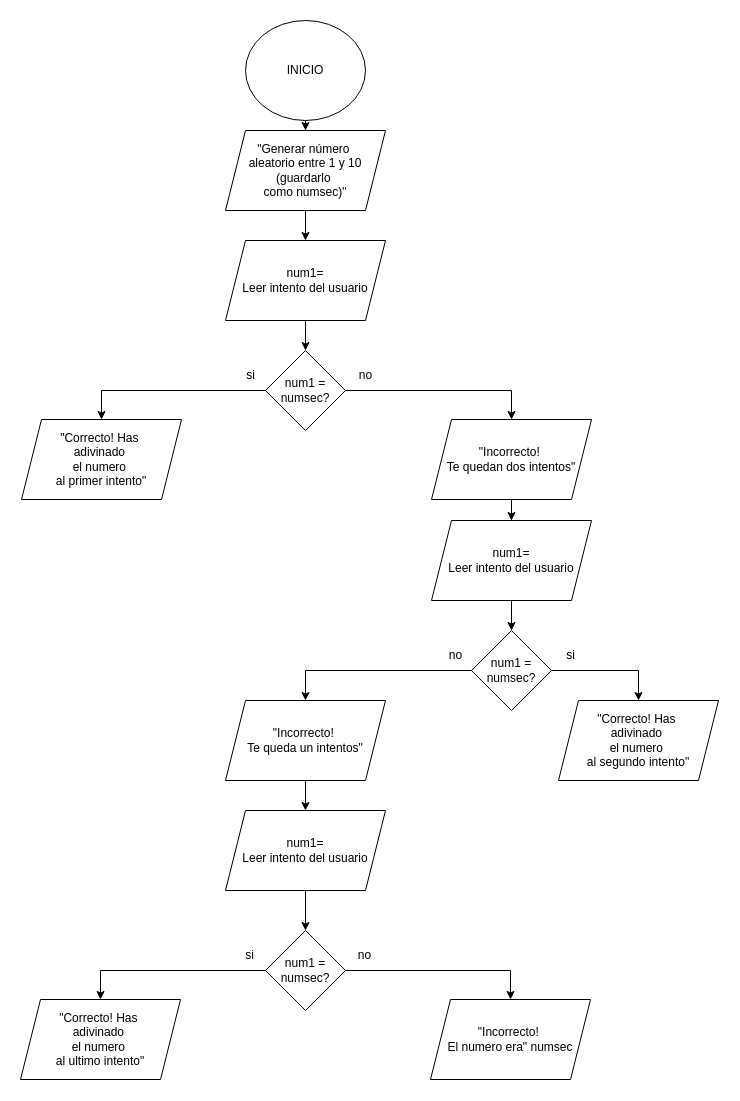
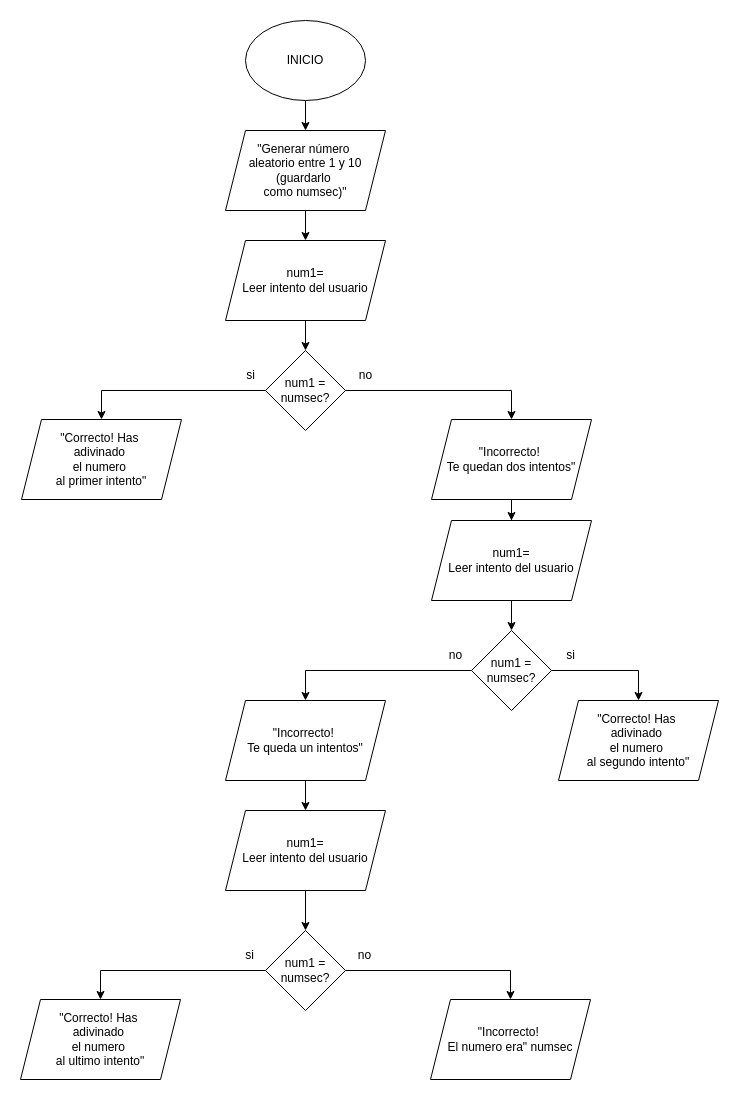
  <mxCell id="0" />
  <mxCell id="1" parent="0" />
  <mxCell id="2" style="edgeStyle=orthogonalEdgeStyle;rounded=0;orthogonalLoop=1;jettySize=auto;html=1;entryX=0.5;entryY=0;entryDx=0;entryDy=0;" edge="1" parent="1" source="3" target="5"><mxGeometry relative="1" as="geometry" /></mxCell>
- <mxCell id="3" value="&lt;div&gt;INICIO&lt;/div&gt;" style="ellipse;whiteSpace=wrap;html=1;" vertex="1" parent="1"><mxGeometry x="245" y="20" width="120" height="100" as="geometry" /></mxCell>
+ <mxCell id="3" value="&lt;div&gt;INICIO&lt;/div&gt;" style="ellipse;whiteSpace=wrap;html=1;" vertex="1" parent="1"><mxGeometry x="245" width="120" height="80" as="geometry" y="20" /></mxCell>
  <mxCell id="4" style="edgeStyle=orthogonalEdgeStyle;rounded=0;orthogonalLoop=1;jettySize=auto;html=1;entryX=0.5;entryY=0;entryDx=0;entryDy=0;" edge="1" parent="1" source="5" target="7"><mxGeometry relative="1" as="geometry" /></mxCell>
  <mxCell id="5" value="&lt;div&gt;&quot;Generar número&amp;nbsp;&lt;/div&gt;&lt;div&gt;aleatorio entre 1 y 10 (guardarlo&amp;nbsp;&lt;/div&gt;&lt;div&gt;como numsec)&quot;&lt;/div&gt;" style="shape=parallelogram;perimeter=parallelogramPerimeter;whiteSpace=wrap;html=1;fixedSize=1;" vertex="1" parent="1"><mxGeometry x="225" y="130" width="160" height="80" as="geometry" /></mxCell>
  <mxCell id="6" style="edgeStyle=orthogonalEdgeStyle;rounded=0;orthogonalLoop=1;jettySize=auto;html=1;entryX=0.5;entryY=0;entryDx=0;entryDy=0;" edge="1" parent="1" source="7" target="10"><mxGeometry relative="1" as="geometry" /></mxCell>
  <mxCell id="7" value="&lt;div&gt;num1=&lt;/div&gt;&lt;div&gt;Leer intento del usuario&lt;/div&gt;" style="shape=parallelogram;perimeter=parallelogramPerimeter;whiteSpace=wrap;html=1;fixedSize=1;" vertex="1" parent="1"><mxGeometry x="225" y="240" width="160" height="80" as="geometry" /></mxCell>
  <mxCell id="8" style="edgeStyle=orthogonalEdgeStyle;rounded=0;orthogonalLoop=1;jettySize=auto;html=1;entryX=0.5;entryY=0;entryDx=0;entryDy=0;" edge="1" parent="1" source="10" target="13"><mxGeometry relative="1" as="geometry" /></mxCell>
  <mxCell id="9" style="edgeStyle=orthogonalEdgeStyle;rounded=0;orthogonalLoop=1;jettySize=auto;html=1;entryX=0.5;entryY=0;entryDx=0;entryDy=0;" edge="1" parent="1" source="10" target="12"><mxGeometry relative="1" as="geometry" /></mxCell>
  <mxCell id="10" value="num1 = numsec?" style="rhombus;whiteSpace=wrap;html=1;" vertex="1" parent="1"><mxGeometry x="265" y="350" width="80" height="80" as="geometry" /></mxCell>
  <mxCell id="11" style="edgeStyle=orthogonalEdgeStyle;rounded=0;orthogonalLoop=1;jettySize=auto;html=1;entryX=0.5;entryY=0;entryDx=0;entryDy=0;" edge="1" parent="1" source="12" target="17"><mxGeometry relative="1" as="geometry" /></mxCell>
  <mxCell id="12" value="&lt;div&gt;&quot;Incorrecto!&amp;nbsp;&lt;/div&gt;&lt;div&gt;Te quedan dos intentos&quot;&lt;/div&gt;" style="shape=parallelogram;perimeter=parallelogramPerimeter;whiteSpace=wrap;html=1;fixedSize=1;" vertex="1" parent="1"><mxGeometry x="431" y="419" width="160" height="80" as="geometry" /></mxCell>
  <mxCell id="13" value="&lt;div&gt;&quot;Correcto! Has&amp;nbsp;&lt;/div&gt;&lt;div&gt;adivinado&amp;nbsp;&lt;/div&gt;&lt;div&gt;el numero&amp;nbsp;&lt;/div&gt;&lt;div&gt;al primer intento&quot;&lt;/div&gt;" style="shape=parallelogram;perimeter=parallelogramPerimeter;whiteSpace=wrap;html=1;fixedSize=1;" vertex="1" parent="1"><mxGeometry x="21" y="419" width="160" height="80" as="geometry" /></mxCell>
  <mxCell id="14" value="si" style="text;html=1;align=center;verticalAlign=middle;resizable=0;points=[];autosize=1;strokeColor=none;fillColor=none;" vertex="1" parent="1"><mxGeometry x="235" y="360" width="30" height="30" as="geometry" /></mxCell>
  <mxCell id="15" value="no" style="text;html=1;align=center;verticalAlign=middle;resizable=0;points=[];autosize=1;strokeColor=none;fillColor=none;" vertex="1" parent="1"><mxGeometry x="345" y="360" width="40" height="30" as="geometry" /></mxCell>
  <mxCell id="16" style="edgeStyle=orthogonalEdgeStyle;rounded=0;orthogonalLoop=1;jettySize=auto;html=1;entryX=0.5;entryY=0;entryDx=0;entryDy=0;" edge="1" parent="1" source="17" target="20"><mxGeometry relative="1" as="geometry" /></mxCell>
  <mxCell id="17" value="&lt;div&gt;num1=&lt;/div&gt;&lt;div&gt;Leer intento del usuario&lt;/div&gt;" style="shape=parallelogram;perimeter=parallelogramPerimeter;whiteSpace=wrap;html=1;fixedSize=1;" vertex="1" parent="1"><mxGeometry x="431" y="520" width="160" height="80" as="geometry" /></mxCell>
  <mxCell id="18" style="edgeStyle=orthogonalEdgeStyle;rounded=0;orthogonalLoop=1;jettySize=auto;html=1;entryX=0.5;entryY=0;entryDx=0;entryDy=0;" edge="1" parent="1" source="20" target="23"><mxGeometry relative="1" as="geometry" /></mxCell>
  <mxCell id="19" style="edgeStyle=orthogonalEdgeStyle;rounded=0;orthogonalLoop=1;jettySize=auto;html=1;entryX=0.5;entryY=0;entryDx=0;entryDy=0;" edge="1" parent="1" source="20" target="21"><mxGeometry relative="1" as="geometry" /></mxCell>
  <mxCell id="20" value="num1 = numsec?" style="rhombus;whiteSpace=wrap;html=1;" vertex="1" parent="1"><mxGeometry x="471" y="630" width="80" height="80" as="geometry" /></mxCell>
  <mxCell id="21" value="&lt;br&gt;&lt;div&gt;&quot;Correcto! Has&amp;nbsp;&lt;/div&gt;&lt;div&gt;adivinado&amp;nbsp;&lt;/div&gt;&lt;div&gt;el numero&amp;nbsp;&lt;/div&gt;&lt;div&gt;al segundo intento&quot;&lt;/div&gt;&lt;div&gt;&lt;br&gt;&lt;/div&gt;" style="shape=parallelogram;perimeter=parallelogramPerimeter;whiteSpace=wrap;html=1;fixedSize=1;" vertex="1" parent="1"><mxGeometry x="558" y="700" width="160" height="80" as="geometry" /></mxCell>
  <mxCell id="22" style="edgeStyle=orthogonalEdgeStyle;rounded=0;orthogonalLoop=1;jettySize=auto;html=1;entryX=0.5;entryY=0;entryDx=0;entryDy=0;" edge="1" parent="1" source="23" target="27"><mxGeometry relative="1" as="geometry" /></mxCell>
  <mxCell id="23" value="&lt;br&gt;&lt;div&gt;&quot;Incorrecto!&amp;nbsp;&lt;/div&gt;&lt;div&gt;Te queda un intentos&quot;&lt;/div&gt;&lt;div&gt;&lt;br&gt;&lt;/div&gt;" style="shape=parallelogram;perimeter=parallelogramPerimeter;whiteSpace=wrap;html=1;fixedSize=1;" vertex="1" parent="1"><mxGeometry x="225" y="700" width="160" height="80" as="geometry" /></mxCell>
  <mxCell id="24" value="no" style="text;html=1;align=center;verticalAlign=middle;resizable=0;points=[];autosize=1;strokeColor=none;fillColor=none;" vertex="1" parent="1"><mxGeometry x="435" y="640" width="40" height="30" as="geometry" /></mxCell>
  <mxCell id="25" value="si" style="text;html=1;align=center;verticalAlign=middle;resizable=0;points=[];autosize=1;strokeColor=none;fillColor=none;" vertex="1" parent="1"><mxGeometry x="555" y="640" width="30" height="30" as="geometry" /></mxCell>
  <mxCell id="26" style="edgeStyle=orthogonalEdgeStyle;rounded=0;orthogonalLoop=1;jettySize=auto;html=1;entryX=0.5;entryY=0;entryDx=0;entryDy=0;" edge="1" parent="1" source="27" target="30"><mxGeometry relative="1" as="geometry" /></mxCell>
  <mxCell id="27" value="&lt;div&gt;num1=&lt;/div&gt;&lt;div&gt;Leer intento del usuario&lt;/div&gt;" style="shape=parallelogram;perimeter=parallelogramPerimeter;whiteSpace=wrap;html=1;fixedSize=1;" vertex="1" parent="1"><mxGeometry x="225" y="810" width="160" height="80" as="geometry" /></mxCell>
  <mxCell id="28" style="edgeStyle=orthogonalEdgeStyle;rounded=0;orthogonalLoop=1;jettySize=auto;html=1;entryX=0.5;entryY=0;entryDx=0;entryDy=0;" edge="1" parent="1" source="30" target="32"><mxGeometry relative="1" as="geometry" /></mxCell>
  <mxCell id="29" style="edgeStyle=orthogonalEdgeStyle;rounded=0;orthogonalLoop=1;jettySize=auto;html=1;entryX=0.5;entryY=0;entryDx=0;entryDy=0;" edge="1" parent="1" source="30" target="31"><mxGeometry relative="1" as="geometry" /></mxCell>
  <mxCell id="30" value="num1 = numsec?" style="rhombus;whiteSpace=wrap;html=1;" vertex="1" parent="1"><mxGeometry x="265" y="930" width="80" height="80" as="geometry" /></mxCell>
  <mxCell id="31" value="&lt;div&gt;&quot;Incorrecto!&amp;nbsp;&lt;/div&gt;&lt;div&gt;El numero era&quot; numsec&lt;br&gt;&lt;/div&gt;" style="shape=parallelogram;perimeter=parallelogramPerimeter;whiteSpace=wrap;html=1;fixedSize=1;" vertex="1" parent="1"><mxGeometry x="430" y="999" width="160" height="80" as="geometry" /></mxCell>
  <mxCell id="32" value="&lt;div&gt;&quot;Correcto! Has&amp;nbsp;&lt;/div&gt;&lt;div&gt;adivinado&amp;nbsp;&lt;/div&gt;&lt;div&gt;el numero&amp;nbsp;&lt;/div&gt;&lt;div&gt;al ultimo intento&quot;&lt;/div&gt;" style="shape=parallelogram;perimeter=parallelogramPerimeter;whiteSpace=wrap;html=1;fixedSize=1;" vertex="1" parent="1"><mxGeometry x="20" y="999" width="160" height="80" as="geometry" /></mxCell>
  <mxCell id="33" value="si" style="text;html=1;align=center;verticalAlign=middle;resizable=0;points=[];autosize=1;strokeColor=none;fillColor=none;" vertex="1" parent="1"><mxGeometry x="234" y="940" width="30" height="30" as="geometry" /></mxCell>
  <mxCell id="34" value="no" style="text;html=1;align=center;verticalAlign=middle;resizable=0;points=[];autosize=1;strokeColor=none;fillColor=none;" vertex="1" parent="1"><mxGeometry x="344" y="940" width="40" height="30" as="geometry" /></mxCell>
